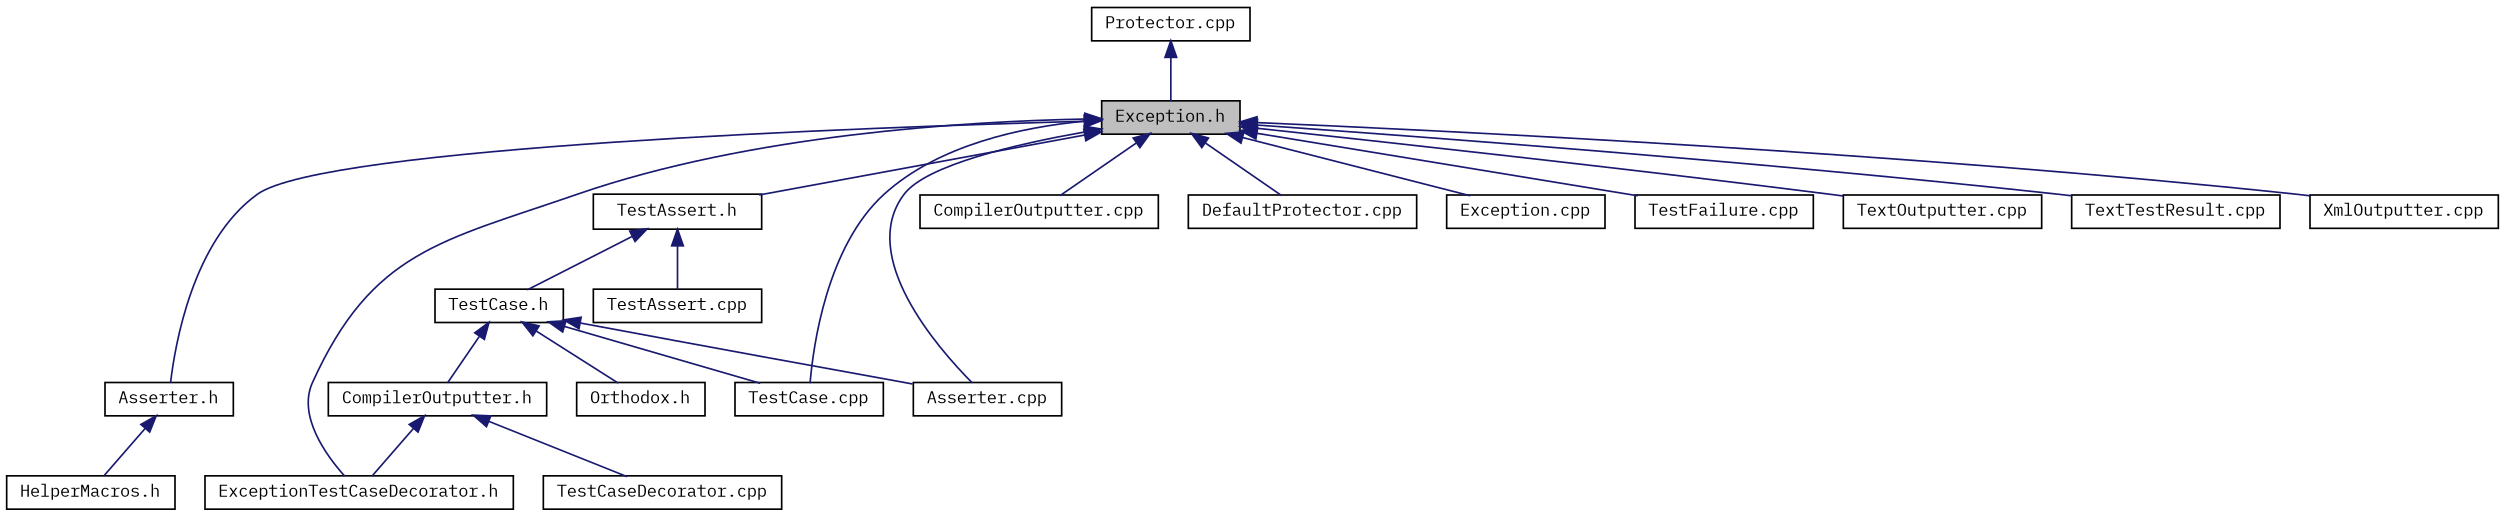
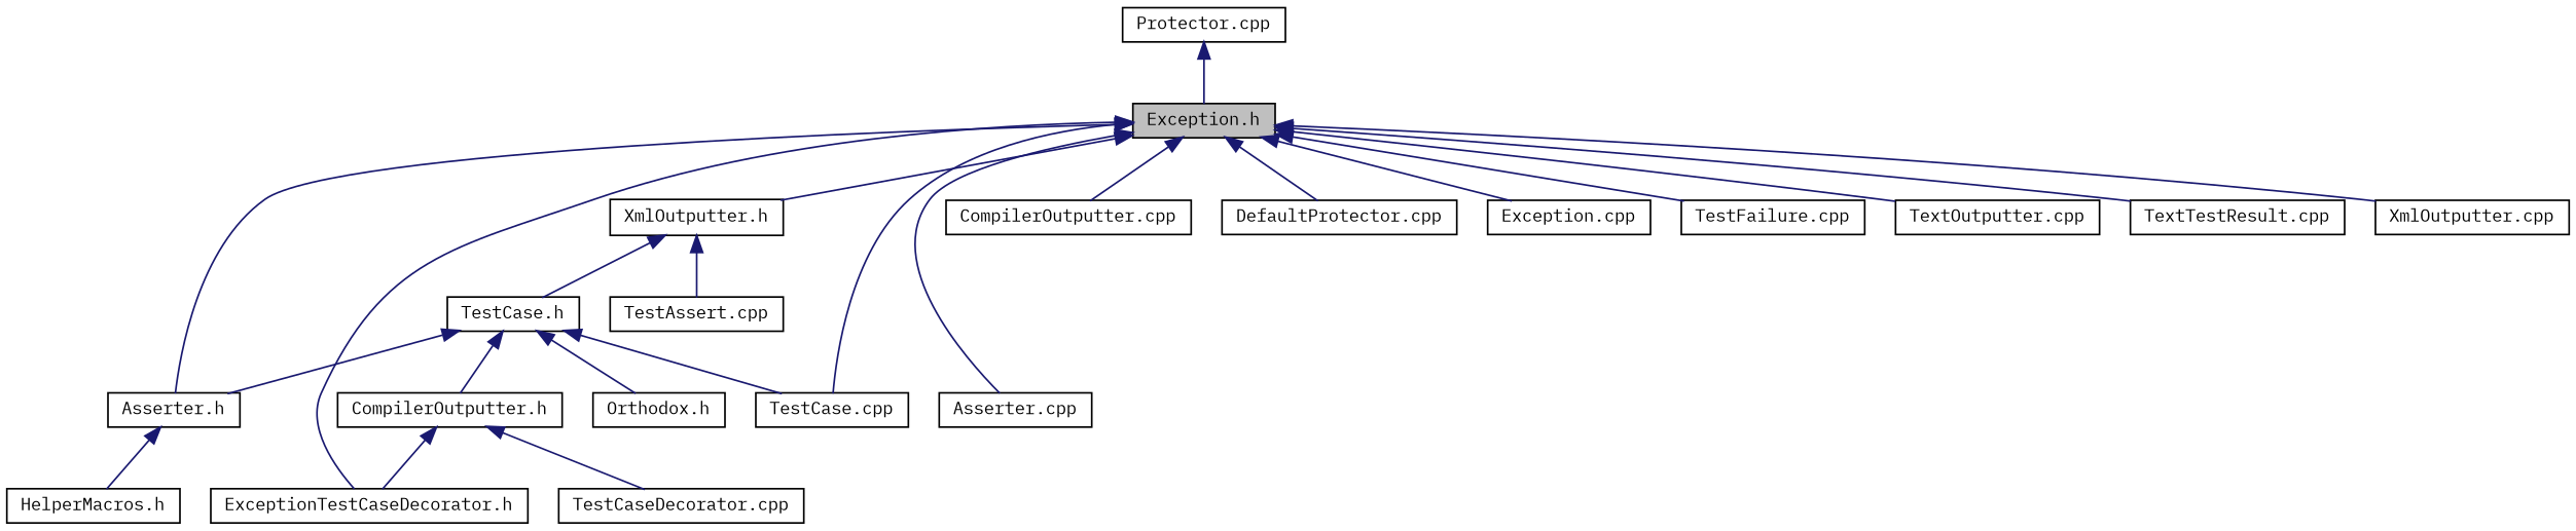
  digraph {
    fontname="IBM Plex Mono"
    node [color=black fillcolor=white fontname="IBM Plex Mono" fontsize=10 shape=record style=filled]
    edge [color=midnightblue dir=back fontname="IBM Plex Mono" fontsize=10 labelfontname=Helvetica labelfontsize=10 style=solid]
    n1 [fillcolor=grey75 fontcolor=black height=0.2 label="Exception.h" width=0.4]
    n2 [height=0.2 label="ExceptionTestCaseDecorator.h" width=0.4]
-   n3 [height=0.2 label="TestAssert.h" width=0.4]
+   n3 [height=0.2 label="XmlOutputter.h" width=0.4]
    n4 [height=0.2 label="Asserter.h" width=0.4]
    n5 [height=0.2 label="TestCase.cpp" width=0.4]
    n6 [height=0.2 label="Asserter.cpp" width=0.4]
    n7 [height=0.2 label="CompilerOutputter.cpp" width=0.4]
    n8 [height=0.2 label="DefaultProtector.cpp" width=0.4]
    n9 [height=0.2 label="Exception.cpp" width=0.4]
    n10 [height=0.2 label="TestFailure.cpp" width=0.4]
    n11 [height=0.2 label="TextOutputter.cpp" width=0.4]
    n12 [height=0.2 label="TextTestResult.cpp" width=0.4]
    n13 [height=0.2 label="XmlOutputter.cpp" width=0.4]
    n14 [height=0.2 label="TestCase.h" width=0.4]
    n15 [height=0.2 label="TestAssert.cpp" width=0.4]
    n16 [height=0.2 label="HelperMacros.h" width=0.4]
    n17 [height=0.2 label="Protector.cpp" width=0.4]
    n18 [height=0.2 label="Orthodox.h" width=0.4]
    n19 [height=0.2 label="CompilerOutputter.h" width=0.4]
    n20 [height=0.2 label="TestCaseDecorator.cpp" width=0.4]
    n1 -> n2
    n1 -> n3
    n1 -> n4
    n1 -> n5
    n1 -> n6
    n1 -> n7
    n1 -> n8
    n1 -> n9
    n1 -> n10
    n1 -> n11
    n1 -> n12
    n1 -> n13
    n3 -> n14
    n3 -> n15
    n4 -> n16
-   n14 -> n6
+   n14 -> n4
    n14 -> n5
    n14 -> n18
    n14 -> n19
    n17 -> n1
    n19 -> n2
    n19 -> n20
  }
